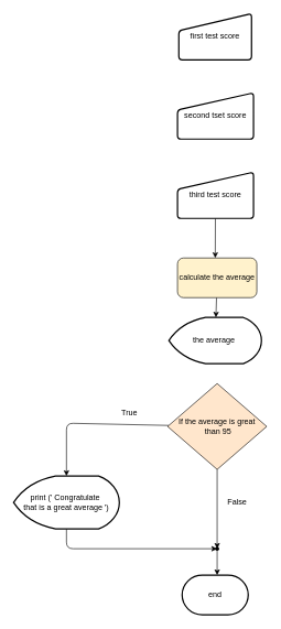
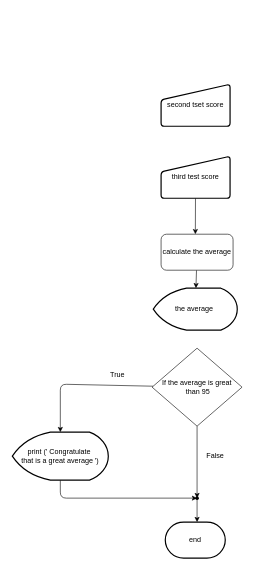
  <mxCell id="0" />
  <mxCell id="1" parent="0" />
- <mxCell id="2" value="first test score" style="html=1;strokeWidth=2;shape=manualInput;whiteSpace=wrap;rounded=1;size=26;arcSize=11;" parent="1" vertex="1"><mxGeometry x="270" y="20" width="110" height="70" as="geometry" /></mxCell>
  <mxCell id="3" style="edgeStyle=none;html=1;entryX=0.5;entryY=0;entryDx=0;entryDy=0;entryPerimeter=0;" parent="1" source="5" target="7" edge="1"><mxGeometry relative="1" as="geometry"><Array as="points"><mxPoint x="100" y="640" /></Array></mxGeometry></mxCell>
  <mxCell id="4" style="edgeStyle=none;html=1;entryX=0.8;entryY=0.65;entryDx=0;entryDy=0;entryPerimeter=0;" parent="1" source="5" target="13" edge="1"><mxGeometry relative="1" as="geometry"><mxPoint x="560" y="720" as="targetPoint" /><Array as="points" /></mxGeometry></mxCell>
- <mxCell id="5" value="If the average is great&lt;br&gt;&amp;nbsp;than 95" style="rhombus;whiteSpace=wrap;html=1;fillColor=#ffe6cc;" parent="1" vertex="1"><mxGeometry x="253" y="580" width="150" height="130" as="geometry" /></mxCell>
+ <mxCell id="5" value="If the average is great&lt;br&gt;&amp;nbsp;than 95" style="rhombus;whiteSpace=wrap;html=1;" parent="1" vertex="1"><mxGeometry x="253" y="580" width="150" height="130" as="geometry" /></mxCell>
  <mxCell id="6" style="edgeStyle=none;html=1;entryX=0.45;entryY=0.65;entryDx=0;entryDy=0;entryPerimeter=0;" parent="1" source="7" target="13" edge="1"><mxGeometry relative="1" as="geometry"><Array as="points"><mxPoint x="100" y="830" /></Array></mxGeometry></mxCell>
  <mxCell id="7" value="print (' Congratulate&amp;nbsp;&lt;br&gt;that is a great average ')" style="strokeWidth=2;html=1;shape=mxgraph.flowchart.display;whiteSpace=wrap;" parent="1" vertex="1"><mxGeometry x="20" y="720" width="160" height="80" as="geometry" /></mxCell>
  <mxCell id="8" value="second tset score" style="html=1;strokeWidth=2;shape=manualInput;whiteSpace=wrap;rounded=1;size=26;arcSize=11;" parent="1" vertex="1"><mxGeometry x="268" y="140" width="115" height="70" as="geometry" /></mxCell>
  <mxCell id="9" value="" style="edgeStyle=none;html=1;" parent="1" source="10" edge="1"><mxGeometry relative="1" as="geometry"><mxPoint x="325.13" y="390" as="targetPoint" /></mxGeometry></mxCell>
  <mxCell id="10" value="third test score" style="html=1;strokeWidth=2;shape=manualInput;whiteSpace=wrap;rounded=1;size=26;arcSize=11;" parent="1" vertex="1"><mxGeometry x="268" y="260" width="115" height="70" as="geometry" /></mxCell>
  <mxCell id="11" value="end" style="strokeWidth=2;html=1;shape=mxgraph.flowchart.terminator;whiteSpace=wrap;" parent="1" vertex="1"><mxGeometry x="275" y="870" width="100" height="60" as="geometry" /></mxCell>
  <mxCell id="12" value="" style="edgeStyle=none;html=1;" parent="1" source="13" edge="1"><mxGeometry relative="1" as="geometry"><mxPoint x="328" y="870" as="targetPoint" /></mxGeometry></mxCell>
  <mxCell id="13" value="" style="shape=waypoint;sketch=0;size=6;pointerEvents=1;points=[];fillColor=none;resizable=0;rotatable=0;perimeter=centerPerimeter;snapToPoint=1;" parent="1" vertex="1"><mxGeometry x="318" y="820" width="20" height="20" as="geometry" /></mxCell>
  <mxCell id="14" value="True" style="text;html=1;align=center;verticalAlign=middle;resizable=0;points=[];autosize=1;strokeColor=none;fillColor=none;" parent="1" vertex="1"><mxGeometry x="170" y="610" width="50" height="30" as="geometry" /></mxCell>
  <mxCell id="15" value="False" style="text;html=1;align=center;verticalAlign=middle;resizable=0;points=[];autosize=1;strokeColor=none;fillColor=none;" parent="1" vertex="1"><mxGeometry x="333" y="745" width="50" height="30" as="geometry" /></mxCell>
  <mxCell id="16" value="" style="edgeStyle=none;html=1;" parent="1" source="17" target="18" edge="1"><mxGeometry relative="1" as="geometry" /></mxCell>
- <mxCell id="17" value="calculate the average" style="rounded=1;whiteSpace=wrap;html=1;fillColor=#fff2cc;" parent="1" vertex="1"><mxGeometry x="268" y="390" width="120" height="60" as="geometry" /></mxCell>
+ <mxCell id="17" value="calculate the average" style="rounded=1;whiteSpace=wrap;html=1;" parent="1" vertex="1"><mxGeometry x="268" y="390" width="120" height="60" as="geometry" /></mxCell>
  <mxCell id="18" value="the average&amp;nbsp;" style="strokeWidth=2;html=1;shape=mxgraph.flowchart.display;whiteSpace=wrap;" parent="1" vertex="1"><mxGeometry x="255" y="480" width="140" height="70" as="geometry" /></mxCell>
